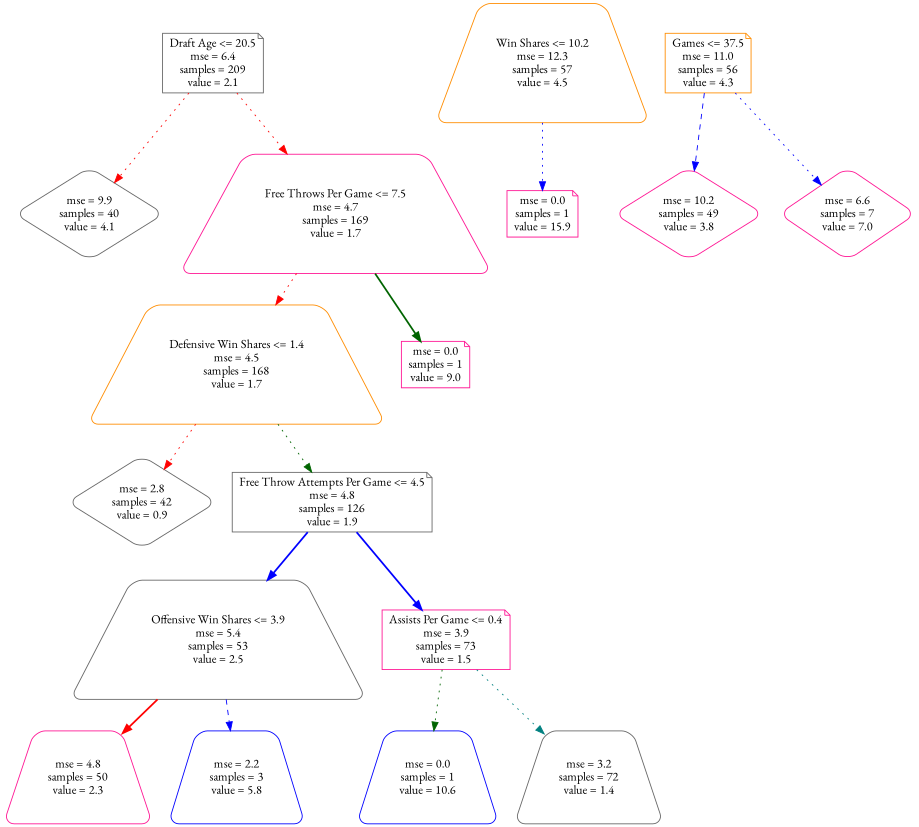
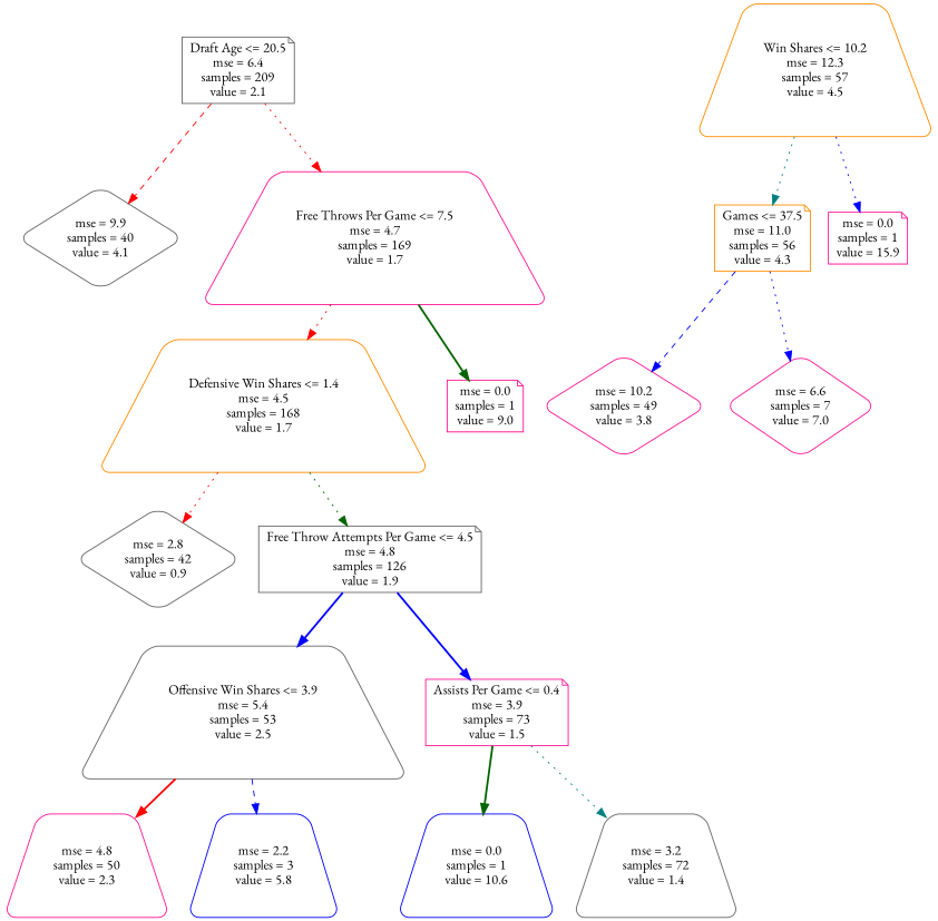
  digraph {
    fontname="EB Garamond"
    node [color=deeppink fontname="EB Garamond" shape=trapezium style=rounded]
    edge [color=blue fontname="EB Garamond" style=dotted]
    n1 [color=gray40 label="Draft Age <= 20.5\nmse = 6.4\nsamples = 209\nvalue = 2.1" shape=note]
    n2 [color=gray40 label="mse = 9.9\nsamples = 40\nvalue = 4.1" shape=diamond]
    n3 [label="Free Throws Per Game <= 7.5\nmse = 4.7\nsamples = 169\nvalue = 1.7"]
    n4 [color=darkorange label="Win Shares <= 10.2\nmse = 12.3\nsamples = 57\nvalue = 4.5"]
    n5 [color=darkorange label="Games <= 37.5\nmse = 11.0\nsamples = 56\nvalue = 4.3" shape=note]
    n6 [label="mse = 0.0\nsamples = 1\nvalue = 15.9" shape=note]
    n7 [color=darkorange label="Defensive Win Shares <= 1.4\nmse = 4.5\nsamples = 168\nvalue = 1.7"]
    n8 [label="mse = 0.0\nsamples = 1\nvalue = 9.0" shape=note]
    n9 [color=gray40 label="mse = 2.8\nsamples = 42\nvalue = 0.9" shape=diamond]
    n10 [color=gray40 label="Free Throw Attempts Per Game <= 4.5\nmse = 4.8\nsamples = 126\nvalue = 1.9" shape=note]
    n11 [color=gray40 label="Offensive Win Shares <= 3.9\nmse = 5.4\nsamples = 53\nvalue = 2.5"]
    n12 [label="Assists Per Game <= 0.4\nmse = 3.9\nsamples = 73\nvalue = 1.5" shape=note]
    n13 [label="mse = 4.8\nsamples = 50\nvalue = 2.3"]
    n14 [color=blue label="mse = 2.2\nsamples = 3\nvalue = 5.8"]
    n15 [color=blue label="mse = 0.0\nsamples = 1\nvalue = 10.6"]
    n16 [color=gray40 label="mse = 3.2\nsamples = 72\nvalue = 1.4"]
    n17 [label="mse = 10.2\nsamples = 49\nvalue = 3.8" shape=diamond]
    n18 [label="mse = 6.6\nsamples = 7\nvalue = 7.0" shape=diamond]
-   n1 -> n2 [color=red]
+   n1 -> n2 [color=red style=dashed]
    n1 -> n3 [color=red]
    n3 -> n7 [color=red]
    n3 -> n8 [color=darkgreen style=bold]
+   n4 -> n5 [color=teal]
    n4 -> n6
    n5 -> n17 [style=dashed]
    n5 -> n18
    n7 -> n9 [color=red]
    n7 -> n10 [color=darkgreen]
    n10 -> n11 [style=bold]
    n10 -> n12 [style=bold]
    n11 -> n13 [color=red style=bold]
    n11 -> n14 [style=dashed]
-   n12 -> n15 [color=darkgreen]
+   n12 -> n15 [color=darkgreen style=bold]
    n12 -> n16 [color=teal]
  }
